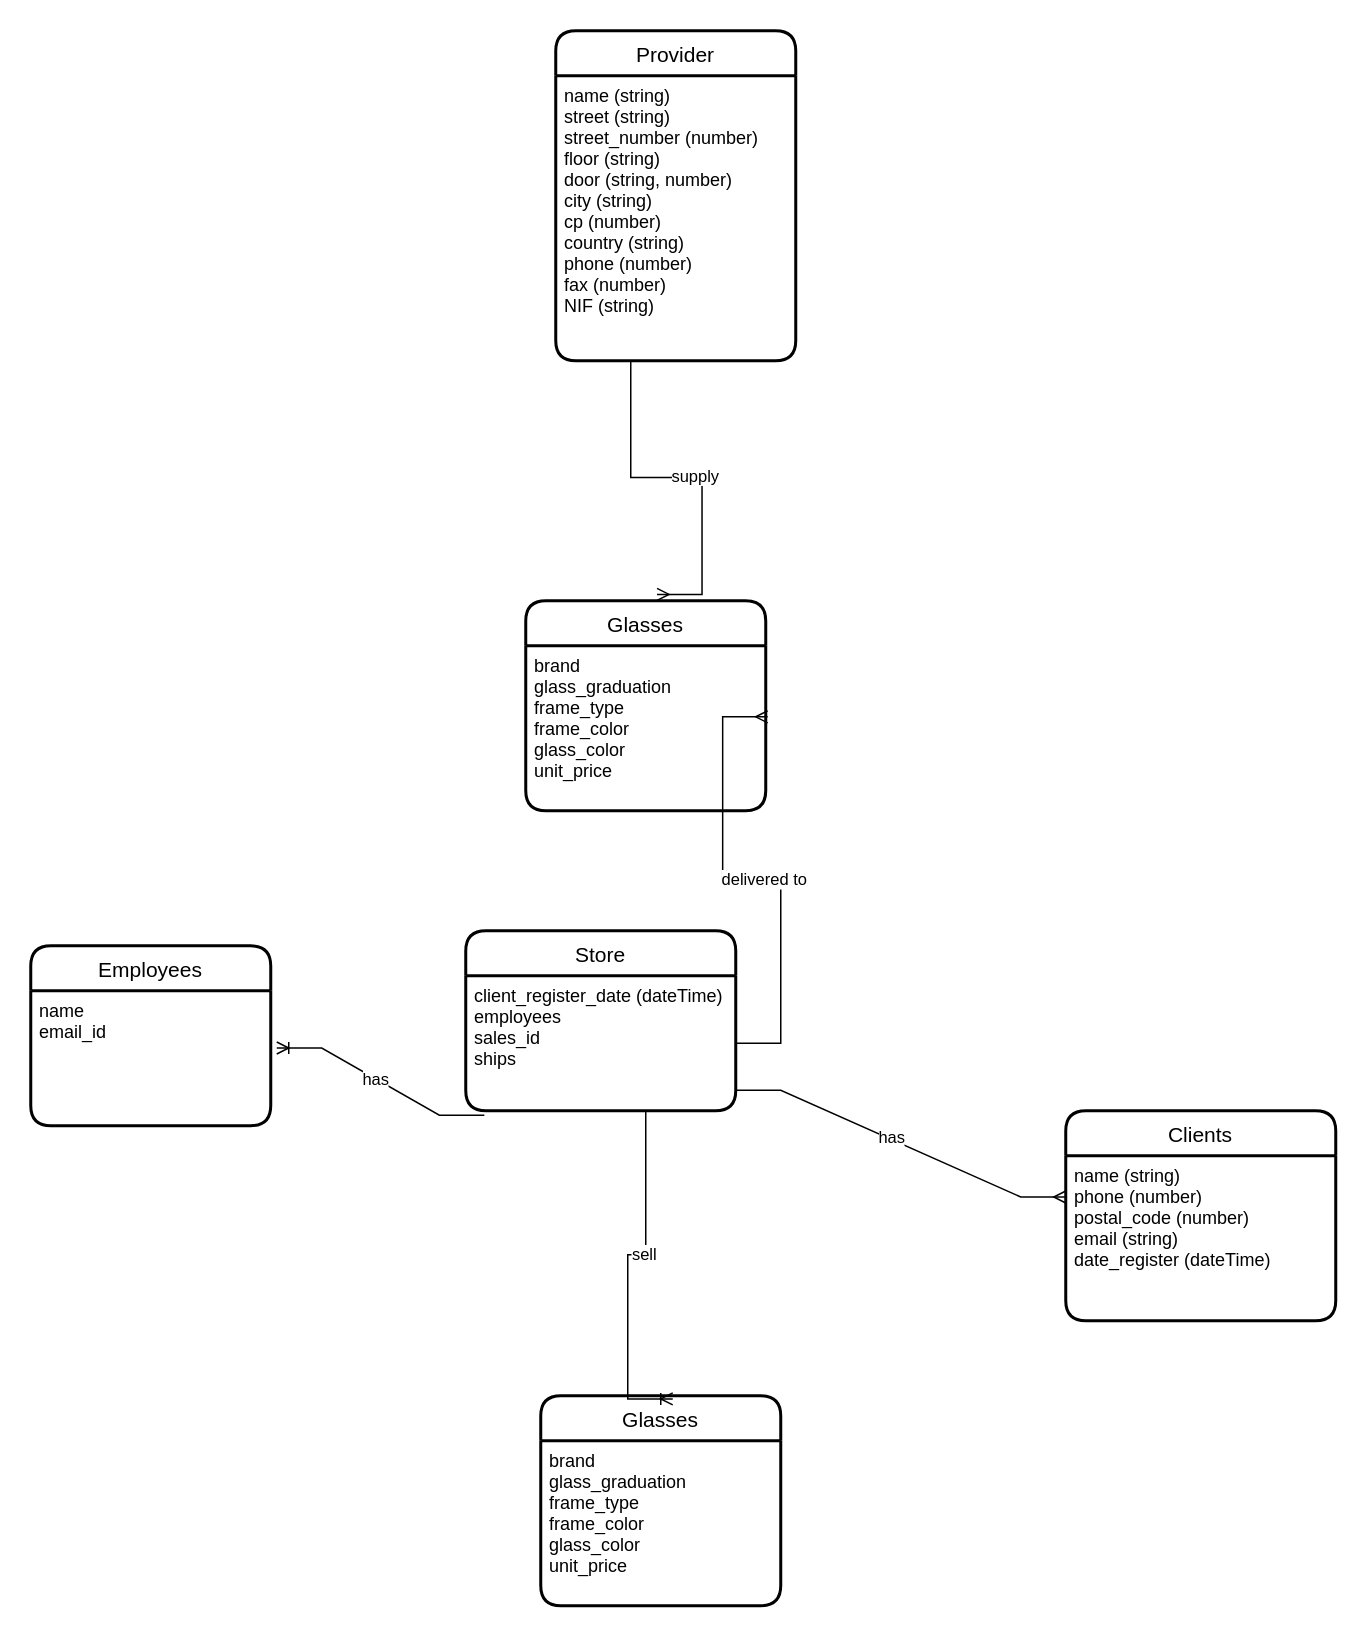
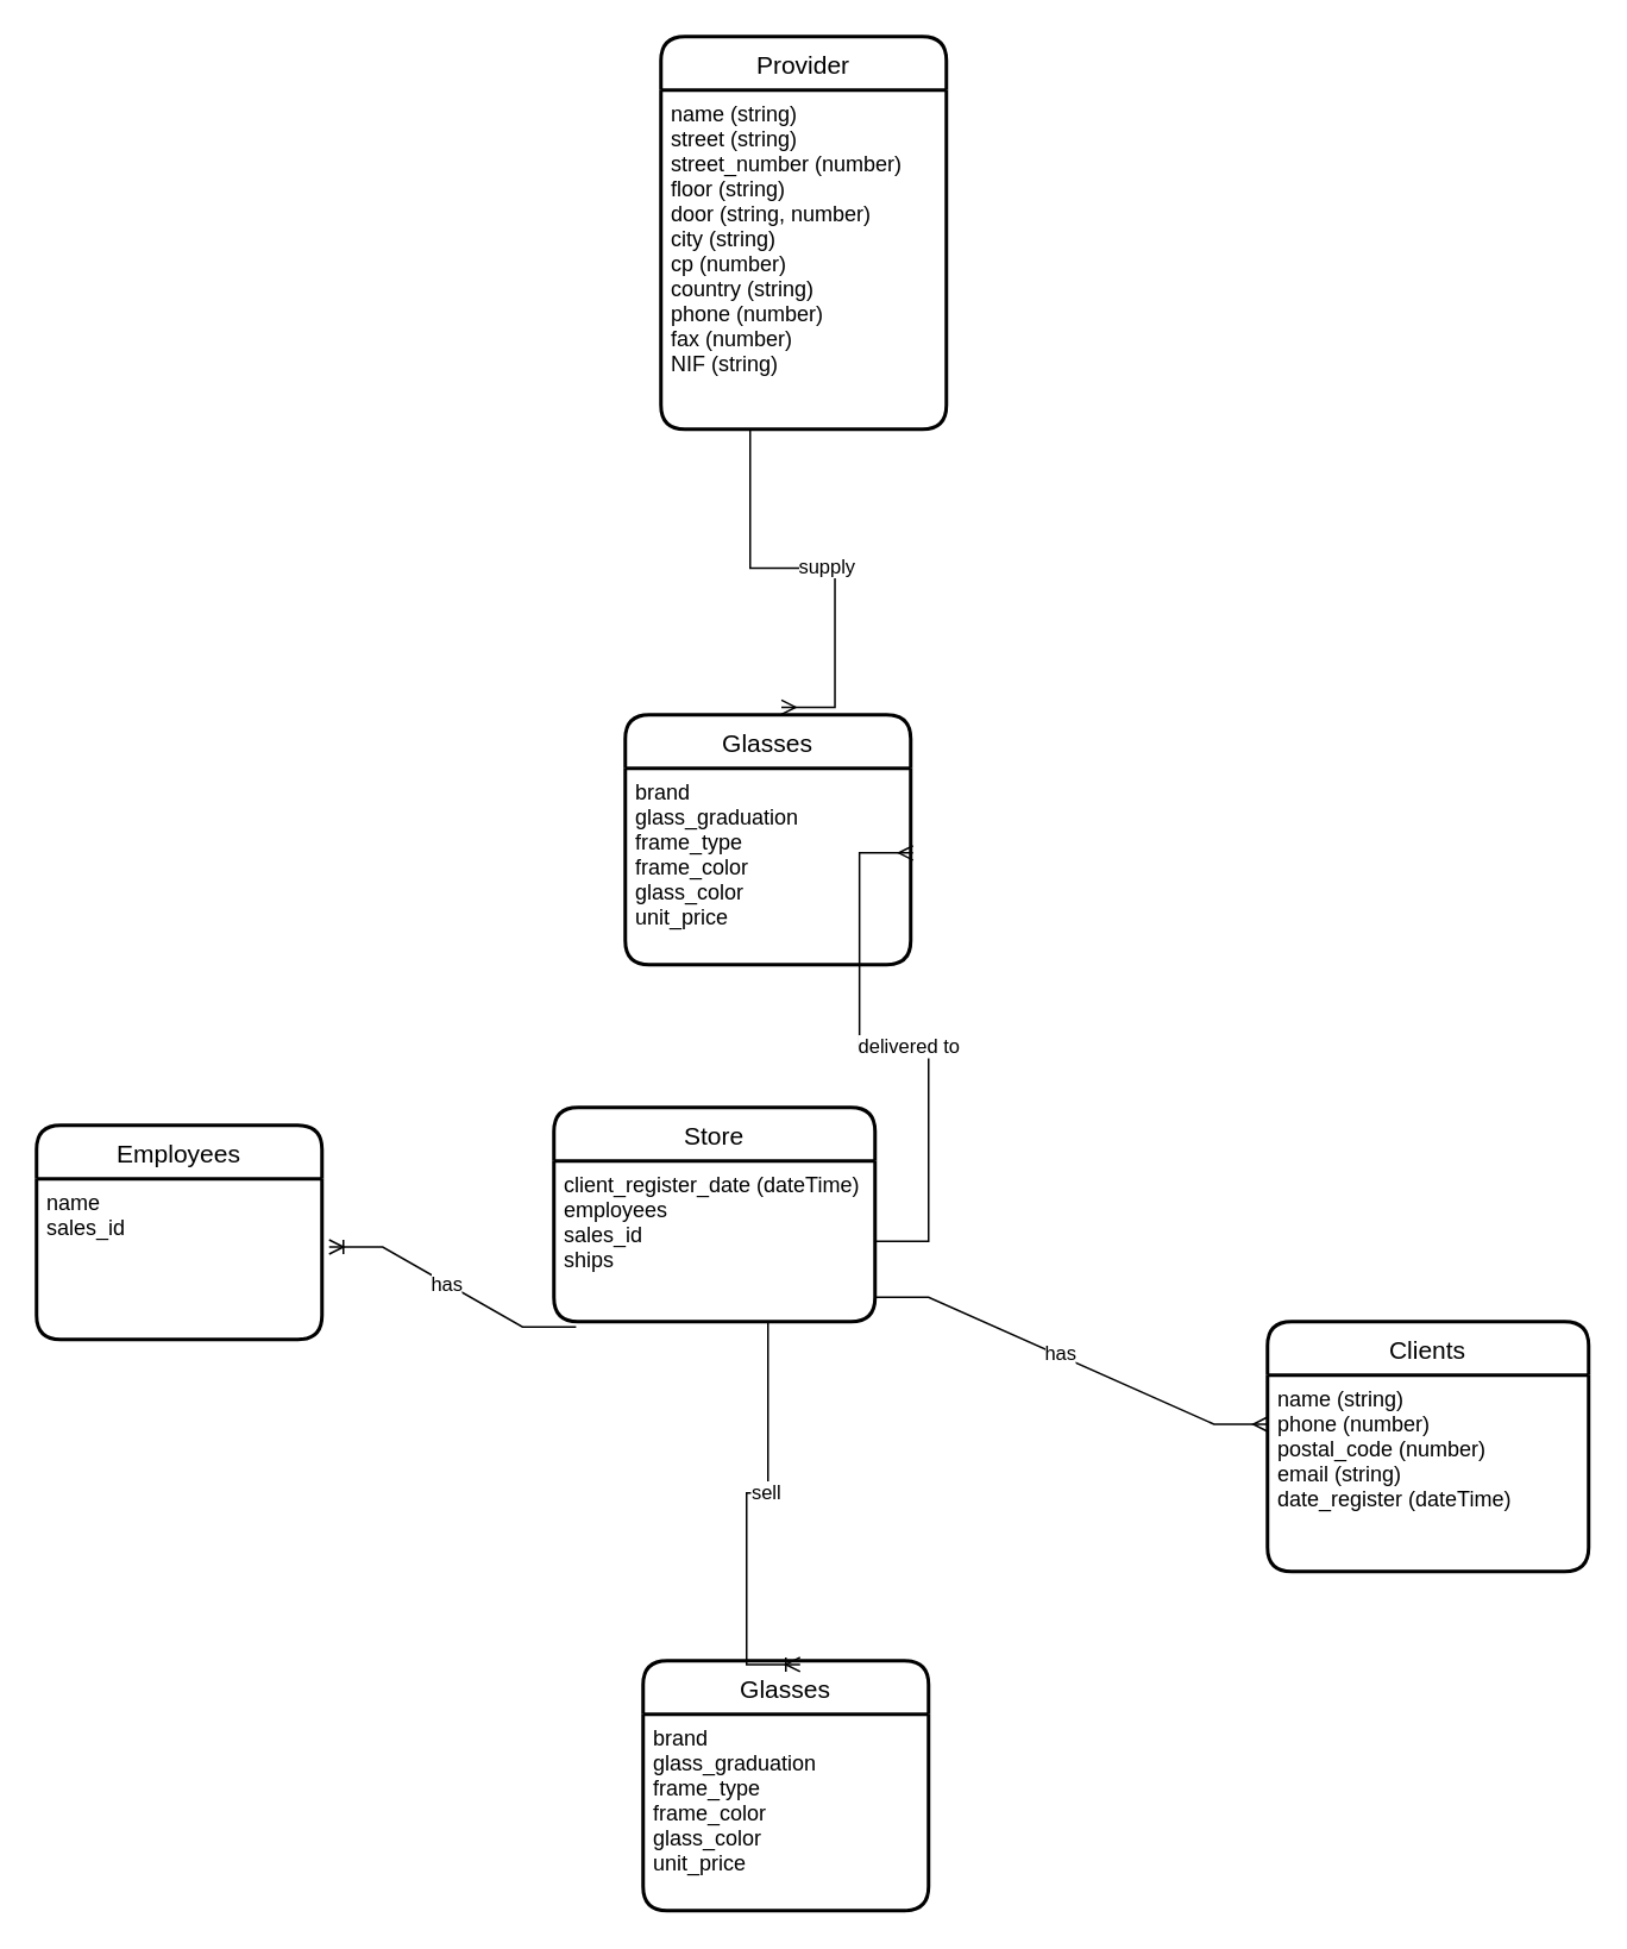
  <mxCell id="0" />
  <mxCell id="1" parent="0" />
  <mxCell id="2" value="Clients" style="swimlane;childLayout=stackLayout;horizontal=1;startSize=30;horizontalStack=0;rounded=1;fontSize=14;fontStyle=0;strokeWidth=2;resizeParent=0;resizeLast=1;shadow=0;dashed=0;align=center;" vertex="1" parent="1"><mxGeometry x="710" y="740" width="180" height="140" as="geometry" /></mxCell>
  <mxCell id="3" value="name (string)&#10;phone (number)&#10;postal_code (number)&#10;email (string)&#10;date_register (dateTime)" style="align=left;strokeColor=none;fillColor=none;spacingLeft=4;fontSize=12;verticalAlign=top;resizable=0;rotatable=0;part=1;" vertex="1" parent="2"><mxGeometry y="30" width="180" height="110" as="geometry" /></mxCell>
  <mxCell id="4" value="Glasses" style="swimlane;childLayout=stackLayout;horizontal=1;startSize=30;horizontalStack=0;rounded=1;fontSize=14;fontStyle=0;strokeWidth=2;resizeParent=0;resizeLast=1;shadow=0;dashed=0;align=center;" vertex="1" parent="1"><mxGeometry x="360" y="930" width="160" height="140" as="geometry" /></mxCell>
  <mxCell id="5" value="brand&#10;glass_graduation&#10;frame_type&#10;frame_color&#10;glass_color&#10;unit_price" style="align=left;strokeColor=none;fillColor=none;spacingLeft=4;fontSize=12;verticalAlign=top;resizable=0;rotatable=0;part=1;" vertex="1" parent="4"><mxGeometry y="30" width="160" height="110" as="geometry" /></mxCell>
  <mxCell id="6" value="Provider" style="swimlane;childLayout=stackLayout;horizontal=1;startSize=30;horizontalStack=0;rounded=1;fontSize=14;fontStyle=0;strokeWidth=2;resizeParent=0;resizeLast=1;shadow=0;dashed=0;align=center;" vertex="1" parent="1"><mxGeometry x="370" y="20" width="160" height="220" as="geometry" /></mxCell>
  <mxCell id="7" value="name (string)&#10;street (string)&#10;street_number (number)&#10;floor (string)&#10;door (string, number)&#10;city (string)&#10;cp (number)&#10;country (string)&#10;phone (number)&#10;fax (number)&#10;NIF (string)" style="align=left;strokeColor=none;fillColor=none;spacingLeft=4;fontSize=12;verticalAlign=top;resizable=0;rotatable=0;part=1;" vertex="1" parent="6"><mxGeometry y="30" width="160" height="190" as="geometry" /></mxCell>
  <mxCell id="8" value="" style="fontSize=12;html=1;endArrow=ERmany;rounded=0;exitX=0.5;exitY=1;exitDx=0;exitDy=0;entryX=0.547;entryY=-0.03;entryDx=0;entryDy=0;edgeStyle=entityRelationEdgeStyle;endFill=0;entryPerimeter=0;" edge="1" parent="1" source="7" target="12"><mxGeometry width="100" height="100" relative="1" as="geometry"><mxPoint x="710" y="640" as="sourcePoint" /><mxPoint x="810" y="540" as="targetPoint" /></mxGeometry></mxCell>
  <mxCell id="9" value="supply" style="edgeLabel;html=1;align=center;verticalAlign=middle;resizable=0;points=[];" vertex="1" connectable="0" parent="8"><mxGeometry x="0.142" y="1" relative="1" as="geometry"><mxPoint as="offset" /></mxGeometry></mxCell>
  <mxCell id="10" value="" style="edgeStyle=entityRelationEdgeStyle;fontSize=12;html=1;endArrow=ERoneToMany;rounded=0;exitX=0.5;exitY=1;exitDx=0;exitDy=0;entryX=0.55;entryY=0.015;entryDx=0;entryDy=0;entryPerimeter=0;" edge="1" parent="1" source="19" target="4"><mxGeometry width="100" height="100" relative="1" as="geometry"><mxPoint x="440" y="730" as="sourcePoint" /><mxPoint x="810" y="730" as="targetPoint" /></mxGeometry></mxCell>
  <mxCell id="11" value="sell" style="edgeLabel;html=1;align=center;verticalAlign=middle;resizable=0;points=[];" vertex="1" connectable="0" parent="10"><mxGeometry x="-0.034" y="-1" relative="1" as="geometry"><mxPoint as="offset" /></mxGeometry></mxCell>
  <mxCell id="12" value="Glasses" style="swimlane;childLayout=stackLayout;horizontal=1;startSize=30;horizontalStack=0;rounded=1;fontSize=14;fontStyle=0;strokeWidth=2;resizeParent=0;resizeLast=1;shadow=0;dashed=0;align=center;" vertex="1" parent="1"><mxGeometry x="350" y="400" width="160" height="140" as="geometry" /></mxCell>
  <mxCell id="13" value="brand&#10;glass_graduation&#10;frame_type&#10;frame_color&#10;glass_color&#10;unit_price" style="align=left;strokeColor=none;fillColor=none;spacingLeft=4;fontSize=12;verticalAlign=top;resizable=0;rotatable=0;part=1;" vertex="1" parent="12"><mxGeometry y="30" width="160" height="110" as="geometry" /></mxCell>
  <mxCell id="14" value="" style="edgeStyle=entityRelationEdgeStyle;fontSize=12;html=1;endArrow=ERmany;rounded=0;exitX=1;exitY=0.5;exitDx=0;exitDy=0;entryX=1.008;entryY=0.431;entryDx=0;entryDy=0;entryPerimeter=0;" edge="1" parent="1" source="19" target="13"><mxGeometry width="100" height="100" relative="1" as="geometry"><mxPoint x="490" y="700" as="sourcePoint" /><mxPoint x="810" y="630" as="targetPoint" /></mxGeometry></mxCell>
  <mxCell id="15" value="delivered to" style="edgeLabel;html=1;align=center;verticalAlign=middle;resizable=0;points=[];" vertex="1" connectable="0" parent="14"><mxGeometry x="-0.054" y="-1" relative="1" as="geometry"><mxPoint as="offset" /></mxGeometry></mxCell>
  <mxCell id="16" value="" style="edgeStyle=entityRelationEdgeStyle;fontSize=12;html=1;endArrow=ERmany;rounded=0;exitX=1;exitY=0.849;exitDx=0;exitDy=0;entryX=0;entryY=0.25;entryDx=0;entryDy=0;exitPerimeter=0;" edge="1" parent="1" source="19" target="3"><mxGeometry width="100" height="100" relative="1" as="geometry"><mxPoint x="490" y="730" as="sourcePoint" /><mxPoint x="650" y="720" as="targetPoint" /></mxGeometry></mxCell>
  <mxCell id="17" value="has" style="edgeLabel;html=1;align=center;verticalAlign=middle;resizable=0;points=[];" vertex="1" connectable="0" parent="16"><mxGeometry x="-0.07" y="2" relative="1" as="geometry"><mxPoint y="1" as="offset" /></mxGeometry></mxCell>
  <mxCell id="18" value="Store" style="swimlane;childLayout=stackLayout;horizontal=1;startSize=30;horizontalStack=0;rounded=1;fontSize=14;fontStyle=0;strokeWidth=2;resizeParent=0;resizeLast=1;shadow=0;dashed=0;align=center;" vertex="1" parent="1"><mxGeometry x="310" y="620" width="180" height="120" as="geometry" /></mxCell>
  <mxCell id="19" value="client_register_date (dateTime)&#10;employees&#10;sales_id&#10;ships" style="align=left;strokeColor=none;fillColor=none;spacingLeft=4;fontSize=12;verticalAlign=top;resizable=0;rotatable=0;part=1;" vertex="1" parent="18"><mxGeometry y="30" width="180" height="90" as="geometry" /></mxCell>
  <mxCell id="20" value="Employees" style="swimlane;childLayout=stackLayout;horizontal=1;startSize=30;horizontalStack=0;rounded=1;fontSize=14;fontStyle=0;strokeWidth=2;resizeParent=0;resizeLast=1;shadow=0;dashed=0;align=center;" vertex="1" parent="1"><mxGeometry x="20" y="630" width="160" height="120" as="geometry" /></mxCell>
- <mxCell id="21" value="name&#10;email_id" style="align=left;strokeColor=none;fillColor=none;spacingLeft=4;fontSize=12;verticalAlign=top;resizable=0;rotatable=0;part=1;" vertex="1" parent="20"><mxGeometry y="30" width="160" height="90" as="geometry" /></mxCell>
+ <mxCell id="21" value="name&#10;sales_id" style="align=left;strokeColor=none;fillColor=none;spacingLeft=4;fontSize=12;verticalAlign=top;resizable=0;rotatable=0;part=1;" vertex="1" parent="20"><mxGeometry y="30" width="160" height="90" as="geometry" /></mxCell>
  <mxCell id="22" value="" style="edgeStyle=entityRelationEdgeStyle;fontSize=12;html=1;endArrow=ERoneToMany;rounded=0;exitX=0.069;exitY=1.033;exitDx=0;exitDy=0;exitPerimeter=0;entryX=1.025;entryY=0.424;entryDx=0;entryDy=0;entryPerimeter=0;" edge="1" parent="1" source="19" target="21"><mxGeometry width="100" height="100" relative="1" as="geometry"><mxPoint x="260" y="660" as="sourcePoint" /><mxPoint x="170" y="780" as="targetPoint" /></mxGeometry></mxCell>
  <mxCell id="23" value="has" style="edgeLabel;html=1;align=center;verticalAlign=middle;resizable=0;points=[];" vertex="1" connectable="0" parent="22"><mxGeometry x="0.055" relative="1" as="geometry"><mxPoint as="offset" /></mxGeometry></mxCell>
